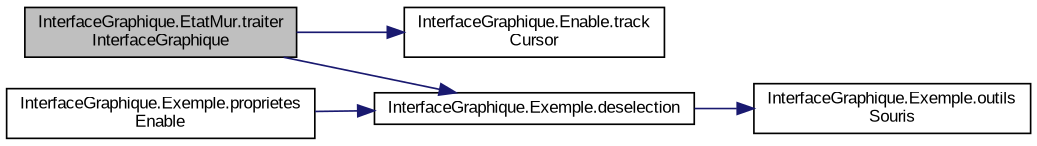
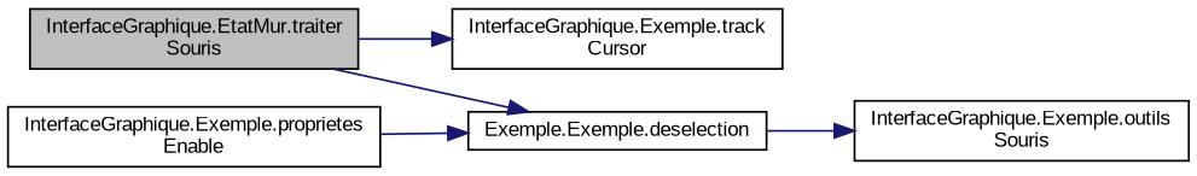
  digraph {
    fontname="Liberation Sans"
    rankdir=LR
    node [color=black fillcolor=white fontname="Liberation Sans" fontsize=10 shape=record style=filled]
    edge [color=midnightblue fontname="Liberation Sans" fontsize=10 labelfontname=Helvetica labelfontsize=10 style=solid]
-   n1 [fillcolor=grey75 fontcolor=black height=0.2 label="InterfaceGraphique.EtatMur.traiter\lInterfaceGraphique" width=0.4]
-   n2 [height=0.2 label="InterfaceGraphique.Enable.track\lCursor" width=0.4]
-   n3 [height=0.2 label="InterfaceGraphique.Exemple.deselection" width=0.4]
+   n1 [fillcolor=grey75 fontcolor=black height=0.2 label="InterfaceGraphique.EtatMur.traiter\lSouris" width=0.4]
+   n2 [height=0.2 label="InterfaceGraphique.Exemple.track\lCursor" width=0.4]
+   n3 [height=0.2 label="Exemple.Exemple.deselection" width=0.4]
    n4 [height=0.2 label="InterfaceGraphique.Exemple.outils\lSouris" width=0.4]
    n5 [height=0.2 label="InterfaceGraphique.Exemple.proprietes\lEnable" width=0.4]
    n1 -> n2
    n1 -> n3
    n3 -> n4
    n5 -> n3
  }
